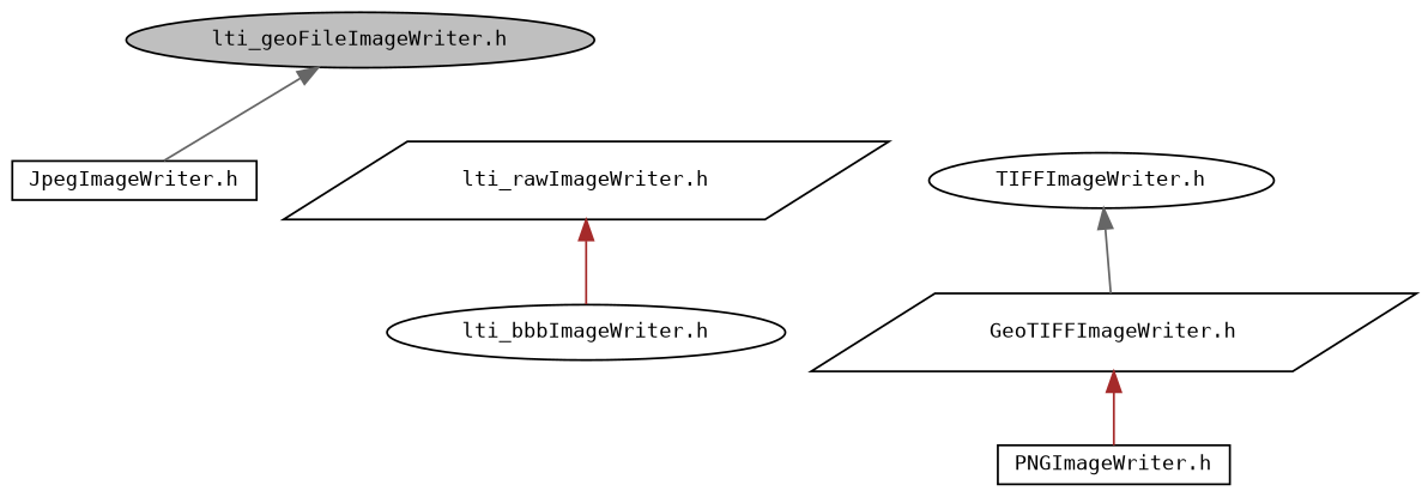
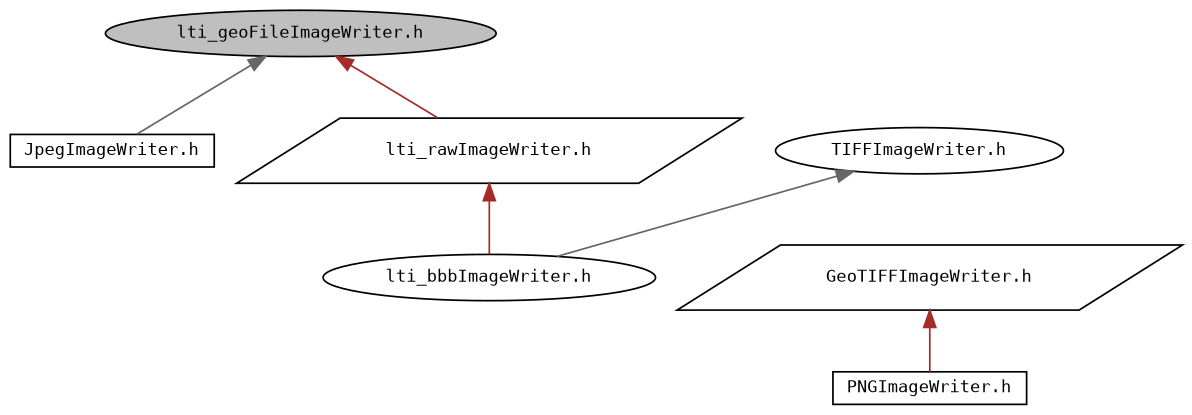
  digraph {
    fontname="DejaVu Sans Mono"
    node [color=black fontname="DejaVu Sans Mono" fontsize=10 shape=ellipse]
    edge [color=brown dir=back fontname="DejaVu Sans Mono" fontsize=10 labelfontname=Helvetica labelfontsize=10 style=solid]
    n1 [fillcolor=grey75 fontcolor=black height=0.2 label="lti_geoFileImageWriter.h" style=filled width=0.4]
    n2 [height=0.2 label="JpegImageWriter.h" shape=box width=0.4]
    n3 [height=0.2 label="lti_rawImageWriter.h" shape=parallelogram width=0.4]
    n4 [height=0.2 label="TIFFImageWriter.h" width=0.4]
    n5 [height=0.2 label="GeoTIFFImageWriter.h" shape=parallelogram width=0.4]
    n6 [height=0.2 label="lti_bbbImageWriter.h" width=0.4]
    n7 [height=0.2 label="PNGImageWriter.h" shape=box width=0.4]
    n1 -> n2 [color=gray40]
+   n1 -> n3
    n3 -> n6
-   n4 -> n5 [color=gray40]
+   n4 -> n6 [color=gray40]
    n5 -> n7
  }
